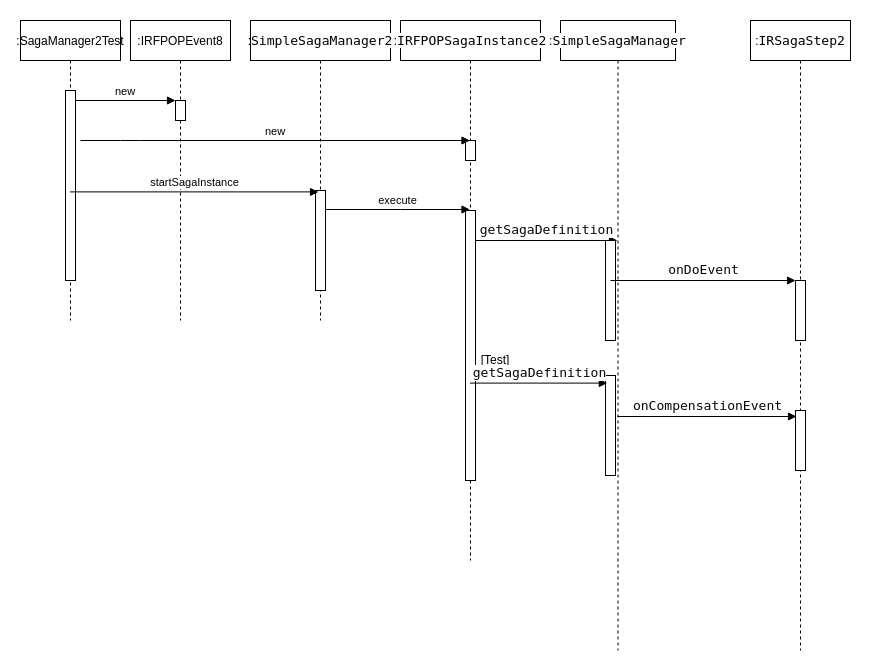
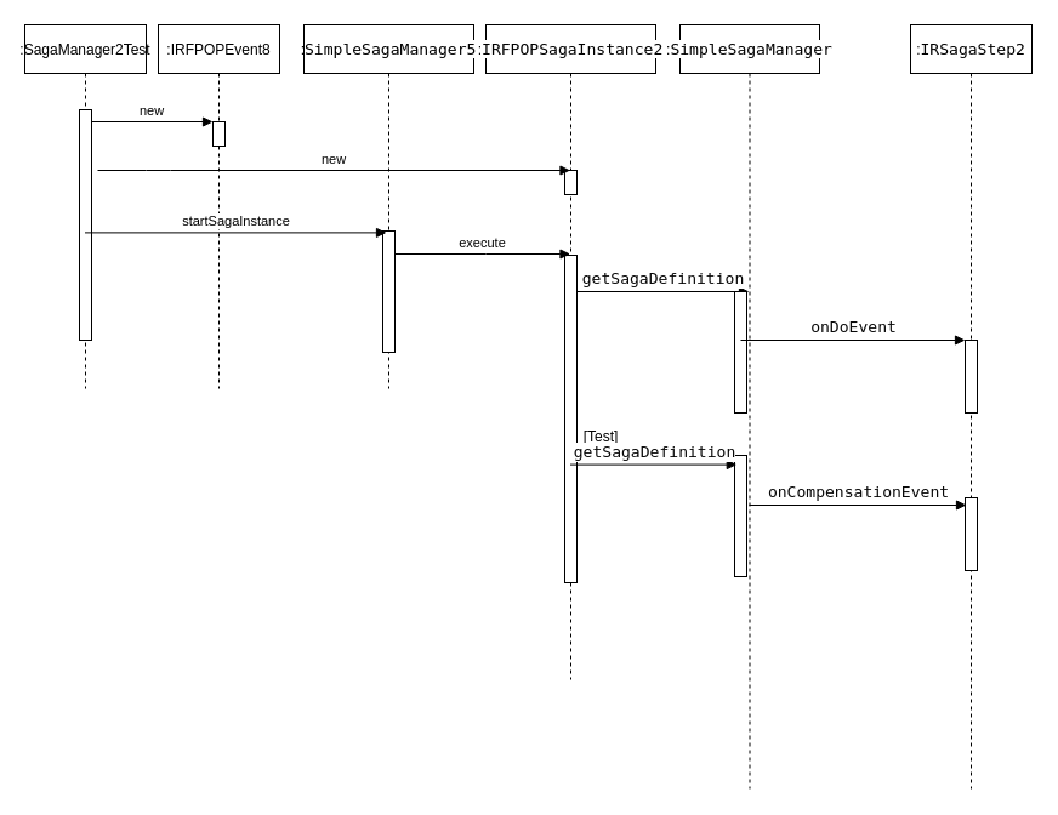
  <mxCell id="0" />
  <mxCell id="1" parent="0" />
  <mxCell id="2" value=":SagaManager2Test" style="shape=umlLifeline;perimeter=lifelinePerimeter;container=1;collapsible=0;recursiveResize=0;rounded=0;shadow=0;strokeWidth=1;" parent="1" vertex="1"><mxGeometry x="20" y="20" width="100" height="300" as="geometry" /></mxCell>
  <mxCell id="3" value="" style="points=[];perimeter=orthogonalPerimeter;rounded=0;shadow=0;strokeWidth=1;" parent="2" vertex="1"><mxGeometry x="45" y="70" width="10" height="190" as="geometry" /></mxCell>
  <mxCell id="4" value=":IRFPOPEvent8" style="shape=umlLifeline;perimeter=lifelinePerimeter;container=1;collapsible=0;recursiveResize=0;rounded=0;shadow=0;strokeWidth=1;" parent="1" vertex="1"><mxGeometry x="130" y="20" width="100" height="300" as="geometry" /></mxCell>
  <mxCell id="5" value="" style="points=[];perimeter=orthogonalPerimeter;rounded=0;shadow=0;strokeWidth=1;" parent="4" vertex="1"><mxGeometry x="45" y="80" width="10" height="20" as="geometry" /></mxCell>
  <mxCell id="6" value="new" style="verticalAlign=bottom;endArrow=block;entryX=0;entryY=0;shadow=0;strokeWidth=1;" parent="1" source="3" target="5" edge="1"><mxGeometry relative="1" as="geometry"><mxPoint x="175" y="100" as="sourcePoint" /></mxGeometry></mxCell>
  <mxCell id="7" value=":&lt;span style=&quot;background-color: rgb(255 , 255 , 255) ; font-family: &amp;#34;jetbrains mono&amp;#34; , monospace ; font-size: 9.8pt&quot;&gt;IRFPOPSagaInstance2&lt;/span&gt;" style="shape=umlLifeline;perimeter=lifelinePerimeter;whiteSpace=wrap;html=1;container=1;collapsible=0;recursiveResize=0;outlineConnect=0;" vertex="1" parent="1"><mxGeometry x="400" y="20" width="140" height="540" as="geometry" /></mxCell>
  <mxCell id="8" value="" style="points=[];perimeter=orthogonalPerimeter;rounded=0;shadow=0;strokeWidth=1;" vertex="1" parent="7"><mxGeometry x="65" y="120" width="10" height="20" as="geometry" /></mxCell>
  <mxCell id="9" value="" style="points=[];perimeter=orthogonalPerimeter;rounded=0;shadow=0;strokeWidth=1;" vertex="1" parent="7"><mxGeometry x="65" y="190" width="10" height="270" as="geometry" /></mxCell>
  <mxCell id="10" value="&lt;span style=&quot;color: rgb(8 , 8 , 8) ; font-family: &amp;#34;jetbrains mono&amp;#34; , monospace ; font-size: 9.8pt&quot;&gt;getSagaDefinition&lt;/span&gt;" style="html=1;verticalAlign=bottom;endArrow=block;rounded=0;" edge="1" parent="7" target="17"><mxGeometry width="80" relative="1" as="geometry"><mxPoint x="75" y="220" as="sourcePoint" /><mxPoint x="155" y="220" as="targetPoint" /></mxGeometry></mxCell>
  <mxCell id="11" value="[Test]" style="text;html=1;strokeColor=none;fillColor=none;align=center;verticalAlign=middle;whiteSpace=wrap;rounded=0;" vertex="1" parent="7"><mxGeometry x="65" y="325" width="60" height="30" as="geometry" /></mxCell>
  <mxCell id="12" value="new" style="verticalAlign=bottom;endArrow=block;shadow=0;strokeWidth=1;" edge="1" parent="1" target="7"><mxGeometry relative="1" as="geometry"><mxPoint x="80" y="140" as="sourcePoint" /><mxPoint x="225" y="160" as="targetPoint" /><Array as="points"><mxPoint x="130" y="140" /></Array></mxGeometry></mxCell>
- <mxCell id="13" value=":&lt;span style=&quot;background-color: rgb(255 , 255 , 255) ; font-family: &amp;#34;jetbrains mono&amp;#34; , monospace ; font-size: 9.8pt&quot;&gt;SimpleSagaManager2&lt;/span&gt;" style="shape=umlLifeline;perimeter=lifelinePerimeter;whiteSpace=wrap;html=1;container=1;collapsible=0;recursiveResize=0;outlineConnect=0;" vertex="1" parent="1"><mxGeometry x="250" y="20" width="140" height="300" as="geometry" /></mxCell>
+ <mxCell id="13" value=":&lt;span style=&quot;background-color: rgb(255 , 255 , 255) ; font-family: &amp;#34;jetbrains mono&amp;#34; , monospace ; font-size: 9.8pt&quot;&gt;SimpleSagaManager5&lt;/span&gt;" style="shape=umlLifeline;perimeter=lifelinePerimeter;whiteSpace=wrap;html=1;container=1;collapsible=0;recursiveResize=0;outlineConnect=0;" vertex="1" parent="1"><mxGeometry x="250" y="20" width="140" height="300" as="geometry" /></mxCell>
  <mxCell id="14" value="" style="points=[];perimeter=orthogonalPerimeter;rounded=0;shadow=0;strokeWidth=1;" vertex="1" parent="13"><mxGeometry x="65" y="170" width="10" height="100" as="geometry" /></mxCell>
  <mxCell id="15" value="execute" style="html=1;verticalAlign=bottom;endArrow=block;rounded=0;" edge="1" parent="1"><mxGeometry width="80" relative="1" as="geometry"><mxPoint x="325" y="209" as="sourcePoint" /><mxPoint x="469.5" y="209" as="targetPoint" /><Array as="points"><mxPoint x="400" y="209" /></Array></mxGeometry></mxCell>
  <mxCell id="16" value="startSagaInstance" style="html=1;verticalAlign=bottom;endArrow=block;rounded=0;entryX=0.3;entryY=0.014;entryDx=0;entryDy=0;entryPerimeter=0;" edge="1" parent="1" source="2" target="14"><mxGeometry width="80" relative="1" as="geometry"><mxPoint x="340" y="210" as="sourcePoint" /><mxPoint x="320" y="210" as="targetPoint" /></mxGeometry></mxCell>
  <mxCell id="17" value=":&lt;span style=&quot;background-color: rgb(255 , 255 , 255) ; font-family: &amp;#34;jetbrains mono&amp;#34; , monospace ; font-size: 9.8pt&quot;&gt;SimpleSagaManager&lt;/span&gt;" style="shape=umlLifeline;perimeter=lifelinePerimeter;whiteSpace=wrap;html=1;container=1;collapsible=0;recursiveResize=0;outlineConnect=0;" vertex="1" parent="1"><mxGeometry x="560" y="20" width="115" height="630" as="geometry" /></mxCell>
  <mxCell id="18" value="" style="points=[];perimeter=orthogonalPerimeter;rounded=0;shadow=0;strokeWidth=1;" vertex="1" parent="17"><mxGeometry x="45" y="220" width="10" height="100" as="geometry" /></mxCell>
  <mxCell id="19" value="" style="points=[];perimeter=orthogonalPerimeter;rounded=0;shadow=0;strokeWidth=1;" vertex="1" parent="17"><mxGeometry x="45" y="355" width="10" height="100" as="geometry" /></mxCell>
  <mxCell id="20" value=":&lt;span style=&quot;background-color: rgb(255 , 255 , 255) ; font-family: &amp;#34;jetbrains mono&amp;#34; , monospace ; font-size: 9.8pt&quot;&gt;IRSagaStep2&lt;/span&gt;" style="shape=umlLifeline;perimeter=lifelinePerimeter;whiteSpace=wrap;html=1;container=1;collapsible=0;recursiveResize=0;outlineConnect=0;" vertex="1" parent="1"><mxGeometry x="750" y="20" width="100" height="630" as="geometry" /></mxCell>
  <mxCell id="21" value="" style="points=[];perimeter=orthogonalPerimeter;rounded=0;shadow=0;strokeWidth=1;" vertex="1" parent="20"><mxGeometry x="45" y="260" width="10" height="60" as="geometry" /></mxCell>
  <mxCell id="22" value="" style="points=[];perimeter=orthogonalPerimeter;rounded=0;shadow=0;strokeWidth=1;" vertex="1" parent="20"><mxGeometry x="45" y="390" width="10" height="60" as="geometry" /></mxCell>
  <mxCell id="23" value="&lt;span style=&quot;color: rgb(8 , 8 , 8) ; font-family: &amp;#34;jetbrains mono&amp;#34; , monospace ; font-size: 9.8pt&quot;&gt;onDoEvent&lt;/span&gt;" style="html=1;verticalAlign=bottom;endArrow=block;rounded=0;" edge="1" parent="1" target="21"><mxGeometry width="80" relative="1" as="geometry"><mxPoint x="610" y="280" as="sourcePoint" /><mxPoint x="740" y="210" as="targetPoint" /></mxGeometry></mxCell>
  <mxCell id="24" value="&lt;span style=&quot;color: rgb(8 , 8 , 8) ; font-family: &amp;#34;jetbrains mono&amp;#34; , monospace ; font-size: 9.8pt&quot;&gt;onCompensationEvent&lt;/span&gt;" style="html=1;verticalAlign=bottom;endArrow=block;rounded=0;entryX=0.1;entryY=0.1;entryDx=0;entryDy=0;entryPerimeter=0;" edge="1" parent="1" source="17" target="22"><mxGeometry width="80" relative="1" as="geometry"><mxPoint x="440" y="510" as="sourcePoint" /><mxPoint x="520" y="510" as="targetPoint" /></mxGeometry></mxCell>
  <mxCell id="25" value="&lt;span style=&quot;color: rgb(8 , 8 , 8) ; font-family: &amp;#34;jetbrains mono&amp;#34; , monospace ; font-size: 9.8pt&quot;&gt;getSagaDefinition&lt;/span&gt;" style="html=1;verticalAlign=bottom;endArrow=block;rounded=0;entryX=0.18;entryY=0.076;entryDx=0;entryDy=0;entryPerimeter=0;" edge="1" parent="1" source="7" target="19"><mxGeometry width="80" relative="1" as="geometry"><mxPoint x="485" y="250" as="sourcePoint" /><mxPoint x="627" y="250" as="targetPoint" /></mxGeometry></mxCell>
